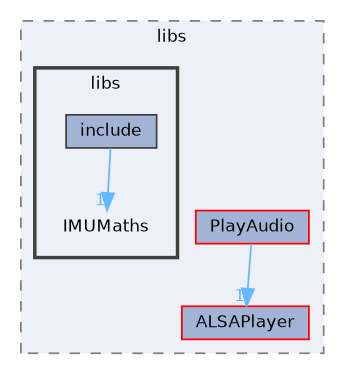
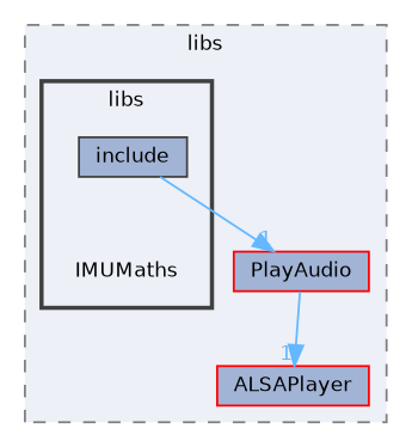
  digraph {
    compound=true
    node [fontname=Helvetica fontsize=10 shape=box color=red fillcolor="#a2b4d6" style=filled]
    edge [color=steelblue1 fontcolor=steelblue1 fontname=Helvetica fontsize=10 headlabel=1 labeldistance=1.5 labelfontname=Helvetica labelfontsize=10]
    n1 [height=0.2 label=IMUMaths shape=plaintext width=0.4 color="" fillcolor="" style=""]
    n2 [color=grey25 height=0.2 label=include width=0.4]
    n3 [height=0.2 label=PlayAudio width=0.4]
    n4 [height=0.2 label=ALSAPlayer width=0.4]
    subgraph cluster_1 {
      bgcolor="#edf0f7"
      fontname=Helvetica
      fontsize=10
      label=libs
      pencolor=grey50
      style="filled,dashed"
      n3
      n4
      subgraph cluster_2 {
        bgcolor="#edf0f7"
        fontname=Helvetica
        fontsize=10
        label=libs
        pencolor=grey25
        style="filled,bold"
        n1
        n2
      }
    }
-   n2 -> n1
+   n2 -> n3
    n3 -> n4
  }
